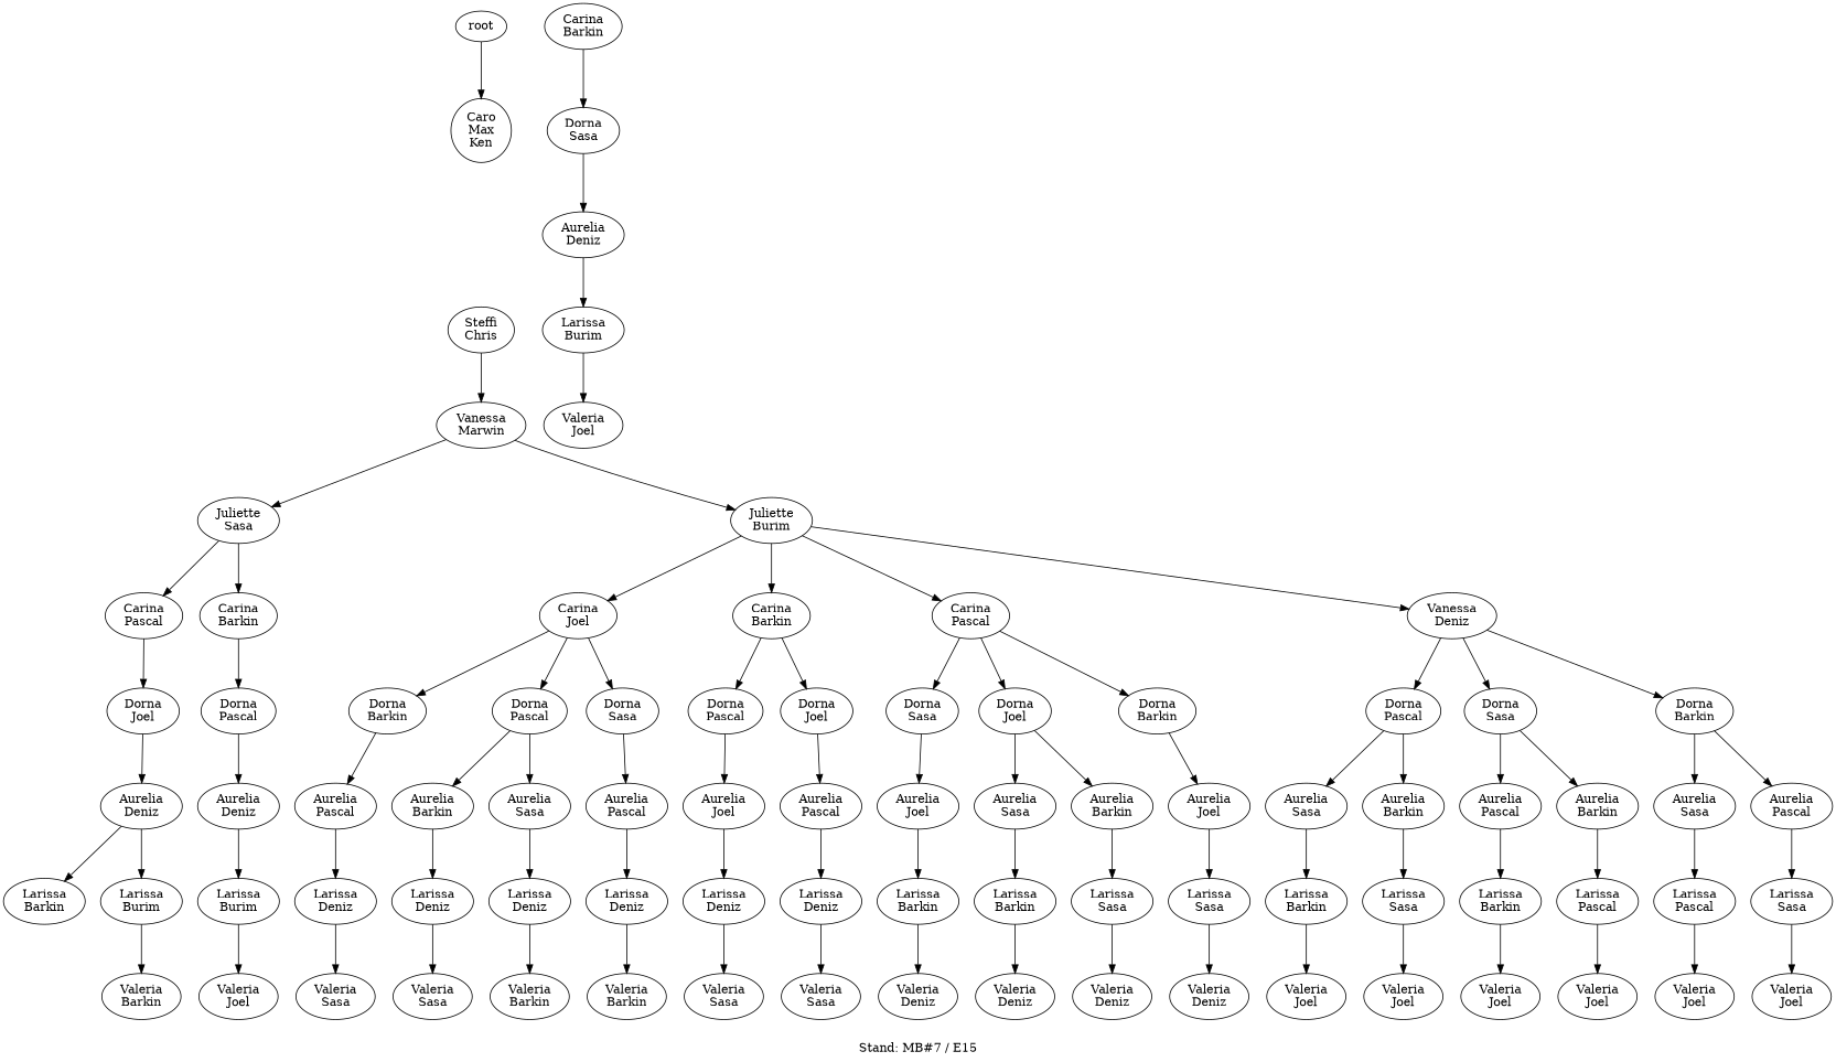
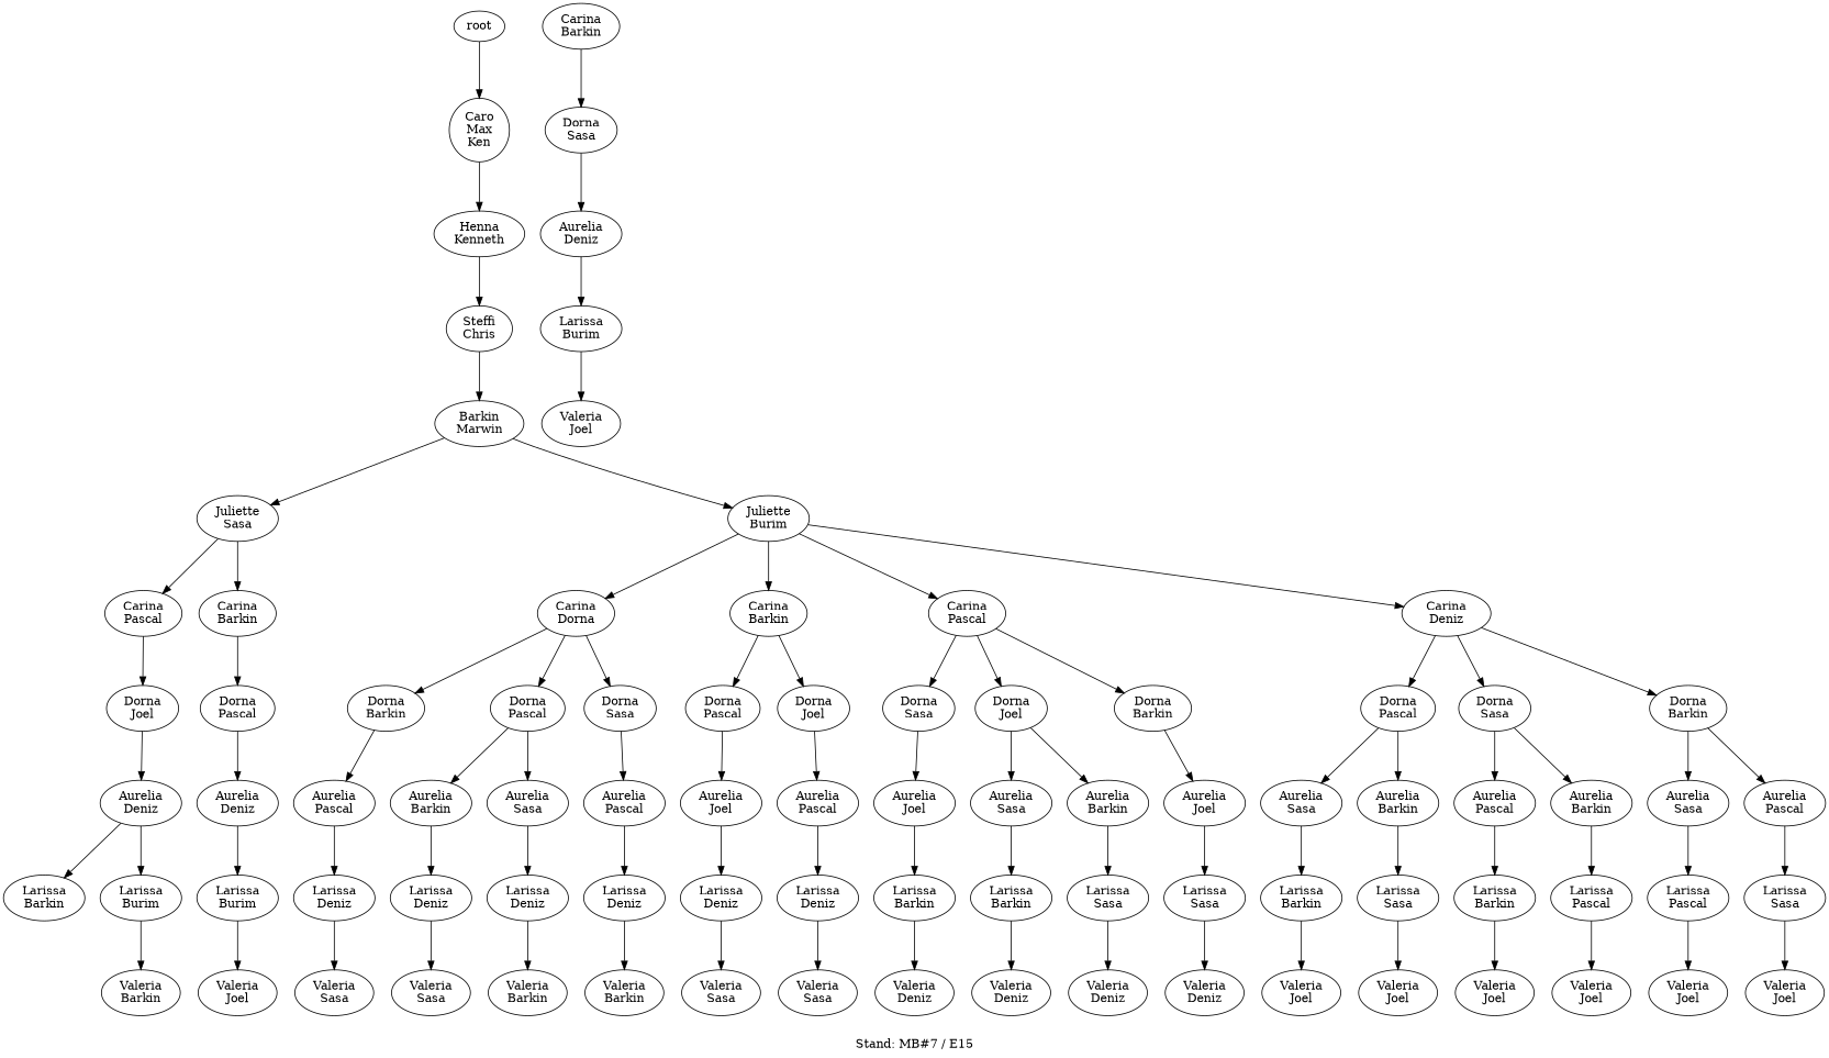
  digraph {
    label="Stand: MB#7 / E15"
    labelloc=b
    ranksep=0.8
    n1 [label="Caro\nMax\nKen"]
+   n2 [label="Henna\nKenneth"]
    n3 [label="Steffi\nChris"]
    root
-   n5 [label="Vanessa\nMarwin"]
+   n5 [label="Barkin\nMarwin"]
    n6 [label="Juliette\nSasa"]
    n7 [label="Juliette\nBurim"]
    n8 [label="Carina\nPascal"]
    n9 [label="Carina\nBarkin"]
-   n10 [label="Carina\nJoel"]
+   n10 [label="Carina\nDorna"]
    n11 [label="Carina\nBarkin"]
    n12 [label="Carina\nPascal"]
-   n13 [label="Vanessa\nDeniz"]
+   n13 [label="Carina\nDeniz"]
    n14 [label="Dorna\nJoel"]
    n15 [label="Dorna\nPascal"]
    n16 [label="Aurelia\nDeniz"]
    n17 [label="Larissa\nBarkin"]
    n18 [label="Larissa\nBurim"]
    n19 [label="Valeria\nBarkin"]
    n20 [label="Dorna\nBarkin"]
    n21 [label="Dorna\nPascal"]
    n22 [label="Dorna\nSasa"]
    n23 [label="Dorna\nPascal"]
    n24 [label="Dorna\nJoel"]
    n25 [label="Dorna\nSasa"]
    n26 [label="Dorna\nJoel"]
    n27 [label="Dorna\nBarkin"]
    n28 [label="Dorna\nPascal"]
    n29 [label="Dorna\nSasa"]
    n30 [label="Dorna\nBarkin"]
    n31 [label="Aurelia\nPascal"]
    n32 [label="Aurelia\nBarkin"]
    n33 [label="Aurelia\nSasa"]
    n34 [label="Aurelia\nPascal"]
    n35 [label="Larissa\nDeniz"]
    n36 [label="Valeria\nSasa"]
    n37 [label="Larissa\nDeniz"]
    n38 [label="Larissa\nDeniz"]
    n39 [label="Valeria\nSasa"]
    n40 [label="Aurelia\nJoel"]
    n41 [label="Aurelia\nPascal"]
    n42 [label="Larissa\nDeniz"]
    n43 [label="Valeria\nSasa"]
    n44 [label="Larissa\nDeniz"]
    n45 [label="Valeria\nSasa"]
    n46 [label="Larissa\nDeniz"]
    n47 [label="Valeria\nBarkin"]
    n48 [label="Valeria\nBarkin"]
    n49 [label="Aurelia\nJoel"]
    n50 [label="Aurelia\nSasa"]
    n51 [label="Aurelia\nBarkin"]
    n52 [label="Aurelia\nJoel"]
    n53 [label="Larissa\nBarkin"]
    n54 [label="Valeria\nDeniz"]
    n55 [label="Larissa\nBarkin"]
    n56 [label="Larissa\nSasa"]
    n57 [label="Valeria\nDeniz"]
    n58 [label="Valeria\nDeniz"]
    n59 [label="Larissa\nSasa"]
    n60 [label="Valeria\nDeniz"]
    n61 [label="Aurelia\nSasa"]
    n62 [label="Aurelia\nBarkin"]
    n63 [label="Aurelia\nPascal"]
    n64 [label="Aurelia\nBarkin"]
    n65 [label="Aurelia\nSasa"]
    n66 [label="Aurelia\nPascal"]
    n67 [label="Larissa\nBarkin"]
    n68 [label="Larissa\nSasa"]
    n69 [label="Valeria\nJoel"]
    n70 [label="Larissa\nBarkin"]
    n71 [label="Larissa\nPascal"]
    n72 [label="Valeria\nJoel"]
    n73 [label="Aurelia\nDeniz"]
    n74 [label="Larissa\nBurim"]
    n75 [label="Valeria\nJoel"]
    n76 [label="Carina\nBarkin"]
    n77 [label="Dorna\nSasa"]
    n78 [label="Aurelia\nDeniz"]
    n79 [label="Larissa\nBurim"]
    n80 [label="Valeria\nJoel"]
    n81 [label="Valeria\nJoel"]
    n82 [label="Larissa\nPascal"]
    n83 [label="Larissa\nSasa"]
    n84 [label="Valeria\nJoel"]
    n85 [label="Valeria\nJoel"]
    n86 [label="Valeria\nJoel"]
+   n1 -> n2
+   n2 -> n3
    n3 -> n5
    root -> n1
    n5 -> n6
    n5 -> n7
    n6 -> n8
    n6 -> n9
    n7 -> n10
    n7 -> n11
    n7 -> n12
    n7 -> n13
    n8 -> n14
    n9 -> n15
    n10 -> n20
    n10 -> n21
    n10 -> n22
    n11 -> n23
    n11 -> n24
    n12 -> n25
    n12 -> n26
    n12 -> n27
    n13 -> n28
    n13 -> n29
    n13 -> n30
    n14 -> n16
    n15 -> n73
    n16 -> n17
    n16 -> n18
    n18 -> n19
    n20 -> n31
    n21 -> n32
    n21 -> n33
    n22 -> n34
    n23 -> n40
    n24 -> n41
    n25 -> n49
    n26 -> n50
    n26 -> n51
    n27 -> n52
    n28 -> n61
    n28 -> n62
    n29 -> n63
    n29 -> n64
    n30 -> n65
    n30 -> n66
    n31 -> n35
    n32 -> n37
    n33 -> n38
    n34 -> n46
    n35 -> n36
    n37 -> n39
    n38 -> n48
    n40 -> n42
    n41 -> n44
    n42 -> n43
    n44 -> n45
    n46 -> n47
    n49 -> n53
    n50 -> n55
    n51 -> n56
    n52 -> n59
    n53 -> n54
    n55 -> n57
    n56 -> n58
    n59 -> n60
    n61 -> n67
    n62 -> n68
    n63 -> n70
    n64 -> n71
    n65 -> n82
    n66 -> n83
    n67 -> n69
    n68 -> n86
    n70 -> n72
    n71 -> n81
    n73 -> n74
    n74 -> n75
    n76 -> n77
    n77 -> n78
    n78 -> n79
    n79 -> n80
    n82 -> n84
    n83 -> n85
  }
